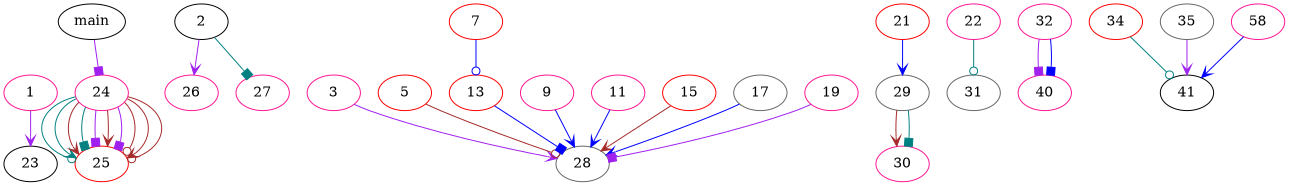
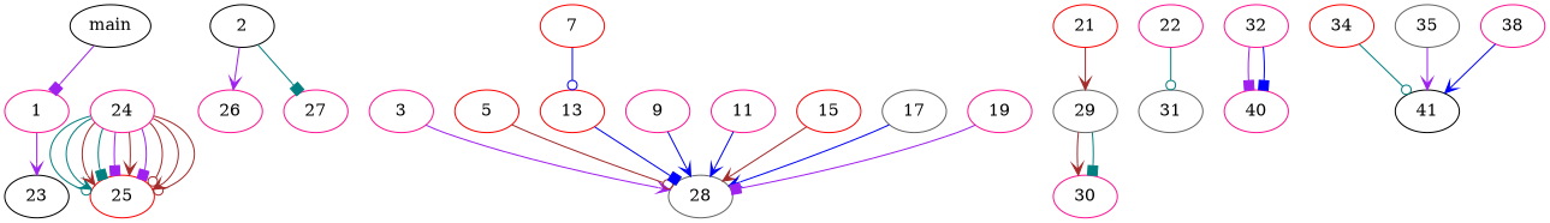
  digraph {
    node [color=deeppink]
    edge [arrowhead=vee color=purple]
    main [color=black]
    1
    23 [color=black]
    25 [color=red]
    24
    2 [color=black]
    26
    27
    28 [color=gray40]
    3
    5 [color=red]
    7 [color=red]
    13 [color=red]
    9
    11
    15 [color=red]
    17 [color=gray40]
    19
    21 [color=red]
    29 [color=gray40]
    30
    31 [color=gray40]
    22
    32
    40
    34 [color=red]
    41 [color=black]
    35 [color=gray40]
-   38 [label=58]
-   main -> 24 [arrowhead=box]
+   38
+   main -> 1 [arrowhead=box]
    1 -> 23
    24 -> 25 [arrowhead=odot color=teal]
    24 -> 25 [color=teal]
    24 -> 25 [color=brown]
    24 -> 25 [arrowhead=box color=teal]
    24 -> 25 [arrowhead=box]
    24 -> 25 [color=brown]
    24 -> 25 [arrowhead=box]
    24 -> 25 [arrowhead=odot color=brown]
    24 -> 25 [color=brown]
    24 -> 25 [arrowhead=odot color=brown]
    2 -> 26
    2 -> 27 [arrowhead=box color=teal]
    3 -> 28
    5 -> 28 [arrowhead=odot color=brown]
    7 -> 13 [arrowhead=odot color=blue]
    13 -> 28 [arrowhead=box color=blue]
    9 -> 28 [color=blue]
    11 -> 28 [color=blue]
    15 -> 28 [color=brown]
    17 -> 28 [color=blue]
    19 -> 28 [arrowhead=box]
-   21 -> 29 [color=blue]
+   21 -> 29 [color=brown]
    29 -> 30 [color=brown]
    29 -> 30 [arrowhead=box color=teal]
    22 -> 31 [arrowhead=odot color=teal]
    32 -> 40 [arrowhead=box]
    32 -> 40 [arrowhead=box color=blue]
    34 -> 41 [arrowhead=odot color=teal]
    35 -> 41
    38 -> 41 [color=blue]
  }
